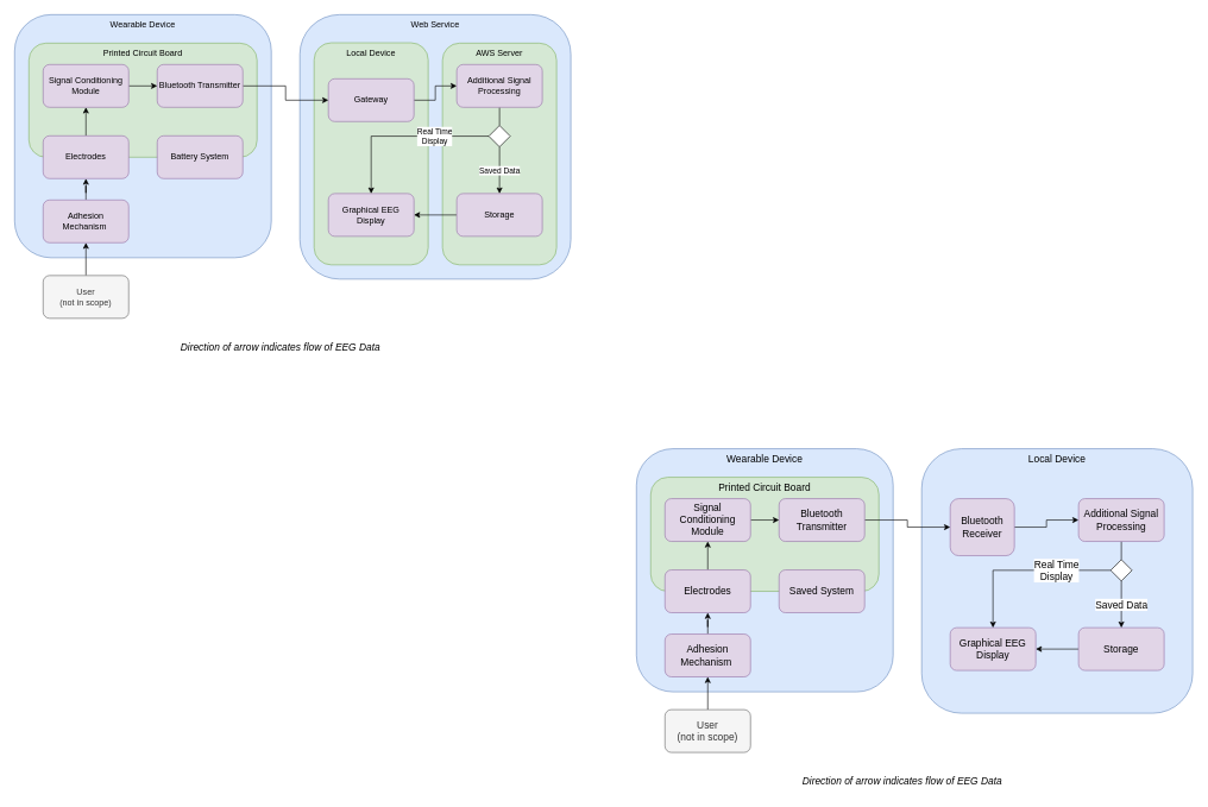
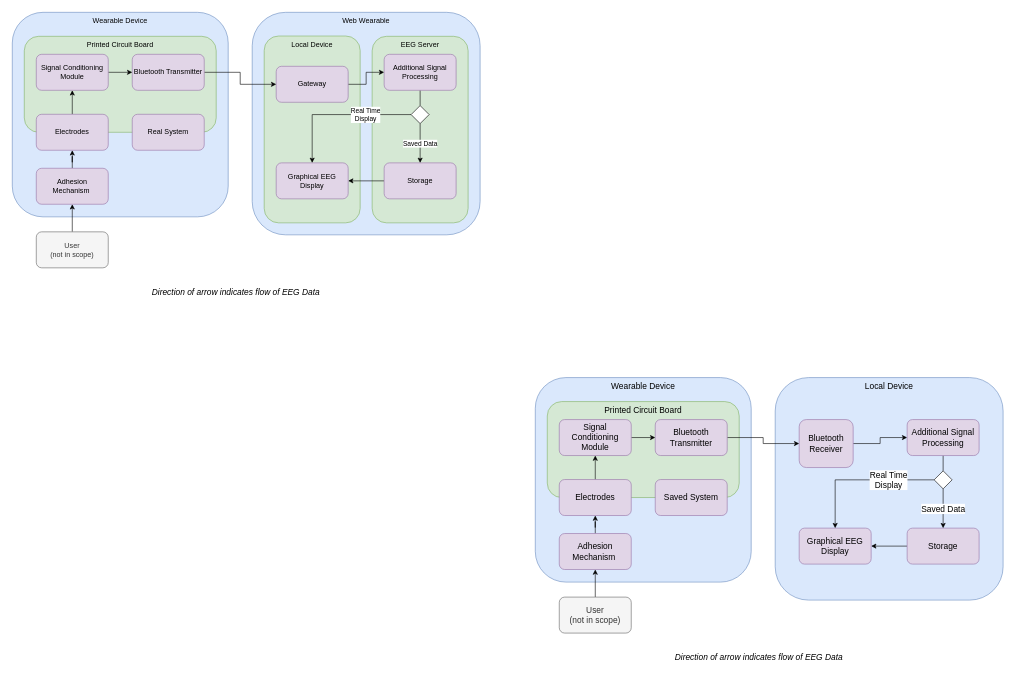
  <mxCell id="0" style=";html=1;" />
  <mxCell id="1" style=";html=1;" parent="0" />
- <mxCell id="2" value="Web Service" style="rounded=1;whiteSpace=wrap;html=1;verticalAlign=top;fillColor=#dae8fc;strokeColor=#6c8ebf;" parent="1" vertex="1"><mxGeometry x="420" y="20" width="380" height="371" as="geometry" /></mxCell>
+ <mxCell id="2" value="Web Wearable" style="rounded=1;whiteSpace=wrap;html=1;verticalAlign=top;fillColor=#dae8fc;strokeColor=#6c8ebf;" parent="1" vertex="1"><mxGeometry x="420" y="20" width="380" height="371" as="geometry" /></mxCell>
  <mxCell id="3" value="Local Device" style="rounded=1;whiteSpace=wrap;html=1;verticalAlign=top;fillColor=#d5e8d4;strokeColor=#82b366;" parent="1" vertex="1"><mxGeometry x="440" y="59.5" width="160" height="311.5" as="geometry" /></mxCell>
- <mxCell id="4" value="AWS Server" style="rounded=1;whiteSpace=wrap;html=1;verticalAlign=top;fillColor=#d5e8d4;strokeColor=#82b366;" parent="1" vertex="1"><mxGeometry x="620" y="60" width="160" height="311" as="geometry" /></mxCell>
+ <mxCell id="4" value="EEG Server" style="rounded=1;whiteSpace=wrap;html=1;verticalAlign=top;fillColor=#d5e8d4;strokeColor=#82b366;" parent="1" vertex="1"><mxGeometry x="620" y="60" width="160" height="311" as="geometry" /></mxCell>
  <mxCell id="5" value="Wearable Device" style="rounded=1;whiteSpace=wrap;html=1;verticalAlign=top;fillColor=#dae8fc;strokeColor=#6c8ebf;" parent="1" vertex="1"><mxGeometry x="20" y="20" width="360" height="341" as="geometry" /></mxCell>
  <mxCell id="6" style="edgeStyle=orthogonalEdgeStyle;rounded=0;orthogonalLoop=1;jettySize=auto;html=1;exitX=1;exitY=0.5;exitDx=0;exitDy=0;" parent="1" source="7" target="21" edge="1"><mxGeometry relative="1" as="geometry" /></mxCell>
  <mxCell id="7" value="Gateway" style="rounded=1;whiteSpace=wrap;html=1;fillColor=#e1d5e7;strokeColor=#9673a6;" parent="1" vertex="1"><mxGeometry x="460" y="110" width="120" height="60" as="geometry" /></mxCell>
  <mxCell id="8" value="Printed Circuit Board" style="rounded=1;whiteSpace=wrap;html=1;verticalAlign=top;fillColor=#d5e8d4;strokeColor=#82b366;" parent="1" vertex="1"><mxGeometry x="40" y="60" width="320" height="160" as="geometry" /></mxCell>
  <mxCell id="9" style="edgeStyle=orthogonalEdgeStyle;rounded=0;orthogonalLoop=1;jettySize=auto;html=1;exitX=1;exitY=0.5;exitDx=0;exitDy=0;entryX=0;entryY=0.5;entryDx=0;entryDy=0;" parent="1" source="10" target="7" edge="1"><mxGeometry relative="1" as="geometry" /></mxCell>
  <mxCell id="10" value="Bluetooth Transmitter" style="rounded=1;whiteSpace=wrap;html=1;fillColor=#e1d5e7;strokeColor=#9673a6;" parent="1" vertex="1"><mxGeometry x="220" y="90" width="120" height="60" as="geometry" /></mxCell>
  <mxCell id="11" style="edgeStyle=orthogonalEdgeStyle;rounded=0;orthogonalLoop=1;jettySize=auto;html=1;exitX=0.5;exitY=1;exitDx=0;exitDy=0;" parent="1" source="2" target="2" edge="1"><mxGeometry relative="1" as="geometry" /></mxCell>
  <mxCell id="12" style="edgeStyle=orthogonalEdgeStyle;rounded=0;orthogonalLoop=1;jettySize=auto;html=1;exitX=0.5;exitY=0;exitDx=0;exitDy=0;entryX=0.5;entryY=1;entryDx=0;entryDy=0;" parent="1" source="13" target="18" edge="1"><mxGeometry relative="1" as="geometry" /></mxCell>
  <mxCell id="13" value="Electrodes" style="rounded=1;whiteSpace=wrap;html=1;fillColor=#e1d5e7;strokeColor=#9673a6;" parent="1" vertex="1"><mxGeometry x="60" y="190" width="120" height="60" as="geometry" /></mxCell>
  <mxCell id="14" style="edgeStyle=orthogonalEdgeStyle;rounded=0;orthogonalLoop=1;jettySize=auto;html=1;exitX=0.5;exitY=0;exitDx=0;exitDy=0;" parent="1" source="15" target="13" edge="1"><mxGeometry relative="1" as="geometry" /></mxCell>
  <mxCell id="15" value="Adhesion Mechanism&amp;nbsp;" style="rounded=1;whiteSpace=wrap;html=1;fillColor=#e1d5e7;strokeColor=#9673a6;" parent="1" vertex="1"><mxGeometry x="60" y="280" width="120" height="60" as="geometry" /></mxCell>
- <mxCell id="16" value="Battery System" style="rounded=1;whiteSpace=wrap;html=1;fillColor=#e1d5e7;strokeColor=#9673a6;" parent="1" vertex="1"><mxGeometry x="220" y="190" width="120" height="60" as="geometry" /></mxCell>
+ <mxCell id="16" value="Real System" style="rounded=1;whiteSpace=wrap;html=1;fillColor=#e1d5e7;strokeColor=#9673a6;" parent="1" vertex="1"><mxGeometry x="220" y="190" width="120" height="60" as="geometry" /></mxCell>
  <mxCell id="17" style="edgeStyle=orthogonalEdgeStyle;rounded=0;orthogonalLoop=1;jettySize=auto;html=1;exitX=1;exitY=0.5;exitDx=0;exitDy=0;entryX=0;entryY=0.5;entryDx=0;entryDy=0;" parent="1" source="18" target="10" edge="1"><mxGeometry relative="1" as="geometry" /></mxCell>
  <mxCell id="18" value="Signal Conditioning Module" style="rounded=1;whiteSpace=wrap;html=1;fillColor=#e1d5e7;strokeColor=#9673a6;" parent="1" vertex="1"><mxGeometry x="60" y="90" width="120" height="60" as="geometry" /></mxCell>
  <mxCell id="19" value="&lt;i&gt;&lt;font style=&quot;font-size: 14px;&quot;&gt;Direction of arrow indicates flow of EEG Data&lt;/font&gt;&lt;/i&gt;" style="text;html=1;strokeColor=none;fillColor=none;align=center;verticalAlign=middle;whiteSpace=wrap;rounded=0;" parent="1" vertex="1"><mxGeometry x="240" y="471" width="306" height="30" as="geometry" /></mxCell>
  <mxCell id="20" style="edgeStyle=orthogonalEdgeStyle;rounded=0;orthogonalLoop=1;jettySize=auto;html=1;exitX=0.5;exitY=1;exitDx=0;exitDy=0;entryX=0.5;entryY=0;entryDx=0;entryDy=0;endArrow=none;endFill=0;" parent="1" source="21" target="29" edge="1"><mxGeometry relative="1" as="geometry" /></mxCell>
  <mxCell id="21" value="Additional Signal Processing" style="rounded=1;whiteSpace=wrap;html=1;fillColor=#e1d5e7;strokeColor=#9673a6;" parent="1" vertex="1"><mxGeometry x="640" y="90" width="120" height="60" as="geometry" /></mxCell>
  <mxCell id="22" style="edgeStyle=orthogonalEdgeStyle;rounded=0;orthogonalLoop=1;jettySize=auto;html=1;exitX=0.5;exitY=0;exitDx=0;exitDy=0;entryX=0.5;entryY=1;entryDx=0;entryDy=0;" parent="1" source="23" target="15" edge="1"><mxGeometry relative="1" as="geometry" /></mxCell>
  <mxCell id="23" value="User &lt;br&gt;(not in scope)" style="rounded=1;whiteSpace=wrap;html=1;fillColor=#f5f5f5;fontColor=#333333;strokeColor=#666666;" parent="1" vertex="1"><mxGeometry x="60" y="386" width="120" height="60" as="geometry" /></mxCell>
  <mxCell id="24" style="edgeStyle=orthogonalEdgeStyle;rounded=0;orthogonalLoop=1;jettySize=auto;html=1;exitX=0;exitY=0.5;exitDx=0;exitDy=0;entryX=1;entryY=0.5;entryDx=0;entryDy=0;" parent="1" source="25" target="26" edge="1"><mxGeometry relative="1" as="geometry" /></mxCell>
  <mxCell id="25" value="Storage" style="rounded=1;whiteSpace=wrap;html=1;fillColor=#e1d5e7;strokeColor=#9673a6;" parent="1" vertex="1"><mxGeometry x="640" y="271" width="120" height="60" as="geometry" /></mxCell>
  <mxCell id="26" value="Graphical EEG Display" style="rounded=1;whiteSpace=wrap;html=1;fillColor=#e1d5e7;strokeColor=#9673a6;" parent="1" vertex="1"><mxGeometry x="460" y="271" width="120" height="60" as="geometry" /></mxCell>
  <mxCell id="27" value="Saved Data" style="edgeStyle=orthogonalEdgeStyle;rounded=0;orthogonalLoop=1;jettySize=auto;html=1;exitX=0.5;exitY=1;exitDx=0;exitDy=0;entryX=0.5;entryY=0;entryDx=0;entryDy=0;" parent="1" source="29" target="25" edge="1"><mxGeometry relative="1" as="geometry" /></mxCell>
  <mxCell id="28" value="Real Time &lt;br&gt;Display" style="edgeStyle=orthogonalEdgeStyle;rounded=0;orthogonalLoop=1;jettySize=auto;html=1;exitX=0;exitY=0.5;exitDx=0;exitDy=0;entryX=0.5;entryY=0;entryDx=0;entryDy=0;" parent="1" source="29" target="26" edge="1"><mxGeometry x="-0.381" relative="1" as="geometry"><mxPoint as="offset" /></mxGeometry></mxCell>
  <mxCell id="29" value="" style="rhombus;whiteSpace=wrap;html=1;" parent="1" vertex="1"><mxGeometry x="685" y="175.5" width="30" height="30" as="geometry" /></mxCell>
  <mxCell id="30" value="&lt;font style=&quot;font-size: 14px;&quot;&gt;Local Device&lt;/font&gt;" style="rounded=1;whiteSpace=wrap;html=1;verticalAlign=top;fillColor=#dae8fc;strokeColor=#6c8ebf;" vertex="1" parent="1"><mxGeometry x="1292" y="629" width="380" height="371" as="geometry" /></mxCell>
  <mxCell id="31" value="&lt;font style=&quot;font-size: 14px;&quot;&gt;Wearable Device&lt;/font&gt;" style="rounded=1;whiteSpace=wrap;html=1;verticalAlign=top;fillColor=#dae8fc;strokeColor=#6c8ebf;" vertex="1" parent="1"><mxGeometry x="892" y="629" width="360" height="341" as="geometry" /></mxCell>
  <mxCell id="32" style="edgeStyle=orthogonalEdgeStyle;rounded=0;orthogonalLoop=1;jettySize=auto;html=1;exitX=1;exitY=0.5;exitDx=0;exitDy=0;" edge="1" parent="1" source="33" target="47"><mxGeometry relative="1" as="geometry" /></mxCell>
  <mxCell id="33" value="&lt;font style=&quot;font-size: 14px;&quot;&gt;Bluetooth Receiver&lt;/font&gt;" style="rounded=1;whiteSpace=wrap;html=1;fillColor=#e1d5e7;strokeColor=#9673a6;" vertex="1" parent="1"><mxGeometry x="1332" y="699" width="90" height="80" as="geometry" /></mxCell>
  <mxCell id="34" value="&lt;font style=&quot;font-size: 14px;&quot;&gt;Printed Circuit Board&lt;/font&gt;" style="rounded=1;whiteSpace=wrap;html=1;verticalAlign=top;fillColor=#d5e8d4;strokeColor=#82b366;" vertex="1" parent="1"><mxGeometry x="912" y="669" width="320" height="160" as="geometry" /></mxCell>
  <mxCell id="35" style="edgeStyle=orthogonalEdgeStyle;rounded=0;orthogonalLoop=1;jettySize=auto;html=1;exitX=1;exitY=0.5;exitDx=0;exitDy=0;entryX=0;entryY=0.5;entryDx=0;entryDy=0;" edge="1" parent="1" source="36" target="33"><mxGeometry relative="1" as="geometry" /></mxCell>
  <mxCell id="36" value="&lt;font style=&quot;font-size: 14px;&quot;&gt;Bluetooth Transmitter&lt;/font&gt;" style="rounded=1;whiteSpace=wrap;html=1;fillColor=#e1d5e7;strokeColor=#9673a6;" vertex="1" parent="1"><mxGeometry x="1092" y="699" width="120" height="60" as="geometry" /></mxCell>
  <mxCell id="37" style="edgeStyle=orthogonalEdgeStyle;rounded=0;orthogonalLoop=1;jettySize=auto;html=1;exitX=0.5;exitY=1;exitDx=0;exitDy=0;" edge="1" parent="1" source="30" target="30"><mxGeometry relative="1" as="geometry" /></mxCell>
  <mxCell id="38" style="edgeStyle=orthogonalEdgeStyle;rounded=0;orthogonalLoop=1;jettySize=auto;html=1;exitX=0.5;exitY=0;exitDx=0;exitDy=0;entryX=0.5;entryY=1;entryDx=0;entryDy=0;" edge="1" parent="1" source="39" target="44"><mxGeometry relative="1" as="geometry" /></mxCell>
  <mxCell id="39" value="&lt;font style=&quot;font-size: 14px;&quot;&gt;Electrodes&lt;/font&gt;" style="rounded=1;whiteSpace=wrap;html=1;fillColor=#e1d5e7;strokeColor=#9673a6;" vertex="1" parent="1"><mxGeometry x="932" y="799" width="120" height="60" as="geometry" /></mxCell>
  <mxCell id="40" style="edgeStyle=orthogonalEdgeStyle;rounded=0;orthogonalLoop=1;jettySize=auto;html=1;exitX=0.5;exitY=0;exitDx=0;exitDy=0;" edge="1" parent="1" source="41" target="39"><mxGeometry relative="1" as="geometry" /></mxCell>
  <mxCell id="41" value="&lt;font style=&quot;font-size: 14px;&quot;&gt;Adhesion Mechanism&amp;nbsp;&lt;/font&gt;" style="rounded=1;whiteSpace=wrap;html=1;fillColor=#e1d5e7;strokeColor=#9673a6;" vertex="1" parent="1"><mxGeometry x="932" y="889" width="120" height="60" as="geometry" /></mxCell>
  <mxCell id="42" value="&lt;font style=&quot;font-size: 14px;&quot;&gt;Saved System&lt;br&gt;&lt;/font&gt;" style="rounded=1;whiteSpace=wrap;html=1;fillColor=#e1d5e7;strokeColor=#9673a6;" vertex="1" parent="1"><mxGeometry x="1092" y="799" width="120" height="60" as="geometry" /></mxCell>
  <mxCell id="43" style="edgeStyle=orthogonalEdgeStyle;rounded=0;orthogonalLoop=1;jettySize=auto;html=1;exitX=1;exitY=0.5;exitDx=0;exitDy=0;entryX=0;entryY=0.5;entryDx=0;entryDy=0;" edge="1" parent="1" source="44" target="36"><mxGeometry relative="1" as="geometry" /></mxCell>
  <mxCell id="44" value="&lt;font style=&quot;font-size: 14px;&quot;&gt;Signal Conditioning Module&lt;/font&gt;" style="rounded=1;whiteSpace=wrap;html=1;fillColor=#e1d5e7;strokeColor=#9673a6;" vertex="1" parent="1"><mxGeometry x="932" y="699" width="120" height="60" as="geometry" /></mxCell>
  <mxCell id="45" value="&lt;i&gt;&lt;font style=&quot;font-size: 14px;&quot;&gt;Direction of arrow indicates flow of EEG Data&lt;/font&gt;&lt;/i&gt;" style="text;html=1;strokeColor=none;fillColor=none;align=center;verticalAlign=middle;whiteSpace=wrap;rounded=0;" vertex="1" parent="1"><mxGeometry x="1112" y="1080" width="306" height="30" as="geometry" /></mxCell>
  <mxCell id="46" style="edgeStyle=orthogonalEdgeStyle;rounded=0;orthogonalLoop=1;jettySize=auto;html=1;exitX=0.5;exitY=1;exitDx=0;exitDy=0;entryX=0.5;entryY=0;entryDx=0;entryDy=0;endArrow=none;endFill=0;" edge="1" parent="1" source="47" target="55"><mxGeometry relative="1" as="geometry" /></mxCell>
  <mxCell id="47" value="&lt;font style=&quot;font-size: 14px;&quot;&gt;Additional Signal Processing&lt;/font&gt;" style="rounded=1;whiteSpace=wrap;html=1;fillColor=#e1d5e7;strokeColor=#9673a6;" vertex="1" parent="1"><mxGeometry x="1512" y="699" width="120" height="60" as="geometry" /></mxCell>
  <mxCell id="48" style="edgeStyle=orthogonalEdgeStyle;rounded=0;orthogonalLoop=1;jettySize=auto;html=1;exitX=0.5;exitY=0;exitDx=0;exitDy=0;entryX=0.5;entryY=1;entryDx=0;entryDy=0;" edge="1" parent="1" source="49" target="41"><mxGeometry relative="1" as="geometry" /></mxCell>
  <mxCell id="49" value="&lt;font style=&quot;font-size: 14px;&quot;&gt;User &lt;br&gt;(not in scope)&lt;/font&gt;" style="rounded=1;whiteSpace=wrap;html=1;fillColor=#f5f5f5;fontColor=#333333;strokeColor=#666666;" vertex="1" parent="1"><mxGeometry x="932" y="995" width="120" height="60" as="geometry" /></mxCell>
  <mxCell id="50" style="edgeStyle=orthogonalEdgeStyle;rounded=0;orthogonalLoop=1;jettySize=auto;html=1;exitX=0;exitY=0.5;exitDx=0;exitDy=0;entryX=1;entryY=0.5;entryDx=0;entryDy=0;" edge="1" parent="1" source="51" target="52"><mxGeometry relative="1" as="geometry" /></mxCell>
  <mxCell id="51" value="&lt;font style=&quot;font-size: 14px;&quot;&gt;Storage&lt;/font&gt;" style="rounded=1;whiteSpace=wrap;html=1;fillColor=#e1d5e7;strokeColor=#9673a6;" vertex="1" parent="1"><mxGeometry x="1512" y="880" width="120" height="60" as="geometry" /></mxCell>
  <mxCell id="52" value="&lt;font style=&quot;font-size: 14px;&quot;&gt;Graphical EEG Display&lt;/font&gt;" style="rounded=1;whiteSpace=wrap;html=1;fillColor=#e1d5e7;strokeColor=#9673a6;" vertex="1" parent="1"><mxGeometry x="1332" y="880" width="120" height="60" as="geometry" /></mxCell>
  <mxCell id="53" value="&lt;font style=&quot;font-size: 14px;&quot;&gt;Saved Data&lt;/font&gt;" style="edgeStyle=orthogonalEdgeStyle;rounded=0;orthogonalLoop=1;jettySize=auto;html=1;exitX=0.5;exitY=1;exitDx=0;exitDy=0;entryX=0.5;entryY=0;entryDx=0;entryDy=0;" edge="1" parent="1" source="55" target="51"><mxGeometry relative="1" as="geometry" /></mxCell>
  <mxCell id="54" value="&lt;font style=&quot;font-size: 14px;&quot;&gt;Real Time &lt;br&gt;Display&lt;/font&gt;" style="edgeStyle=orthogonalEdgeStyle;rounded=0;orthogonalLoop=1;jettySize=auto;html=1;exitX=0;exitY=0.5;exitDx=0;exitDy=0;entryX=0.5;entryY=0;entryDx=0;entryDy=0;" edge="1" parent="1" source="55" target="52"><mxGeometry x="-0.381" relative="1" as="geometry"><mxPoint as="offset" /></mxGeometry></mxCell>
  <mxCell id="55" value="" style="rhombus;whiteSpace=wrap;html=1;" vertex="1" parent="1"><mxGeometry x="1557" y="784.5" width="30" height="30" as="geometry" /></mxCell>
